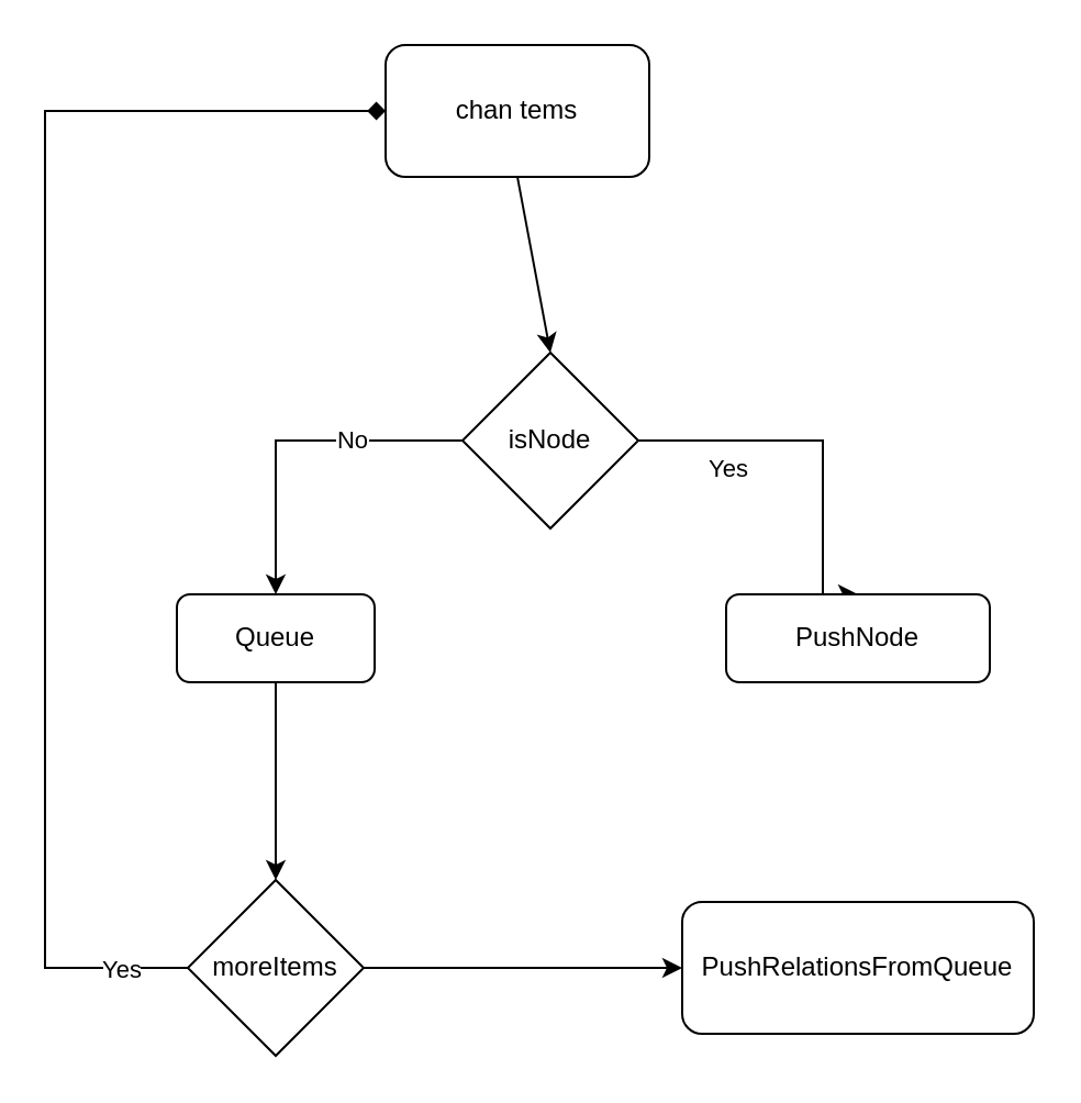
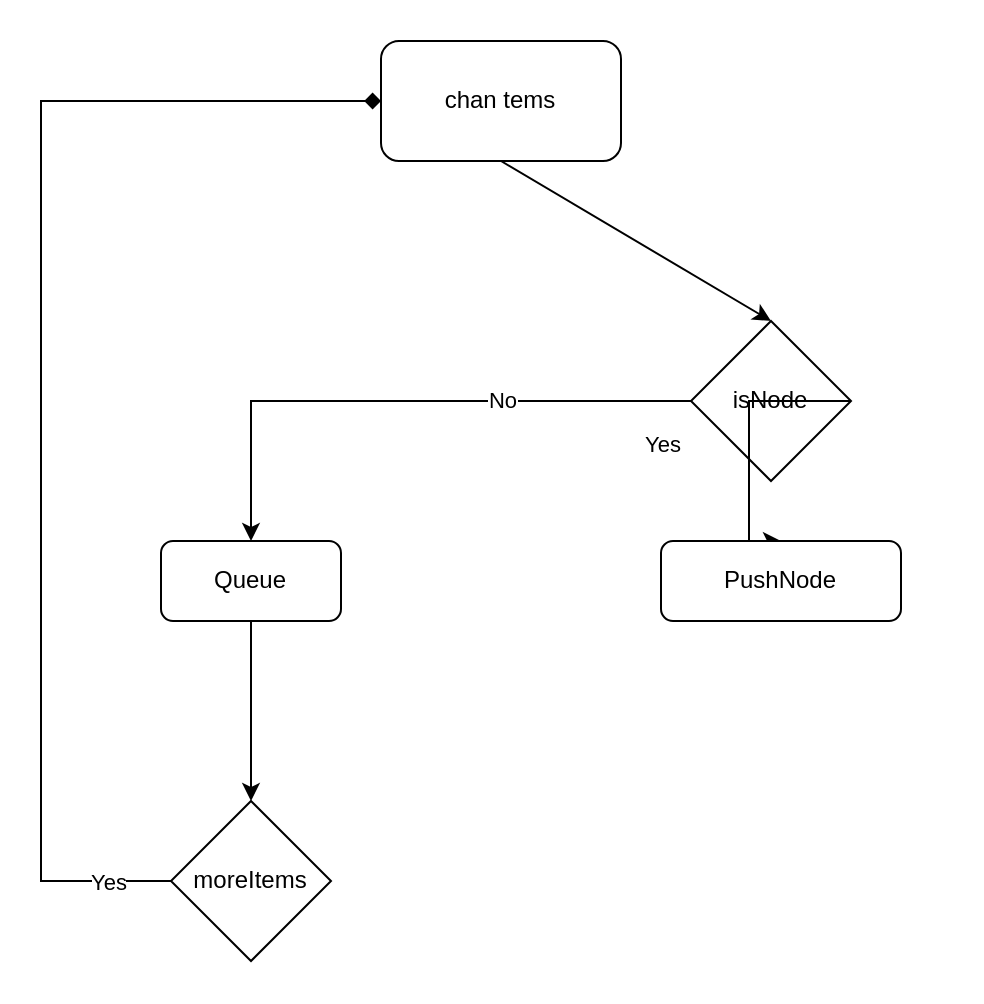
  <mxCell id="0" />
  <mxCell id="1" parent="0" />
- <mxCell id="2" value="chan tems" style="rounded=1;whiteSpace=wrap;html=1;" vertex="1" parent="1"><mxGeometry x="175" y="20" width="120" height="60" as="geometry" /></mxCell>
- <mxCell id="3" value="isNode" style="rhombus;whiteSpace=wrap;html=1;" vertex="1" parent="1"><mxGeometry x="210" y="160" width="80" height="80" as="geometry" /></mxCell>
+ <mxCell id="2" value="chan tems" style="rounded=1;whiteSpace=wrap;html=1;" vertex="1" parent="1"><mxGeometry x="190" y="20" width="120" height="60" as="geometry" /></mxCell>
+ <mxCell id="3" value="isNode" style="rhombus;whiteSpace=wrap;html=1;" vertex="1" parent="1"><mxGeometry x="345" y="160" width="80" height="80" as="geometry" /></mxCell>
  <mxCell id="4" value="" style="endArrow=classic;html=1;rounded=0;exitX=1;exitY=0.5;exitDx=0;exitDy=0;edgeStyle=orthogonalEdgeStyle;entryX=0.5;entryY=0;entryDx=0;entryDy=0;" edge="1" parent="1" source="3" target="6"><mxGeometry width="50" height="50" relative="1" as="geometry"><mxPoint x="340" y="210" as="sourcePoint" /><mxPoint x="400" y="290" as="targetPoint" /><Array as="points"><mxPoint x="374" y="200" /></Array></mxGeometry></mxCell>
  <mxCell id="5" value="Yes" style="edgeLabel;html=1;align=center;verticalAlign=middle;resizable=0;points=[];" vertex="1" connectable="0" parent="4"><mxGeometry x="0.436" y="-1" relative="1" as="geometry"><mxPoint x="-43" y="-26" as="offset" /></mxGeometry></mxCell>
  <mxCell id="6" value="PushNode" style="rounded=1;whiteSpace=wrap;html=1;" vertex="1" parent="1"><mxGeometry x="330" y="270" width="120" height="40" as="geometry" /></mxCell>
  <mxCell id="7" value="No" style="endArrow=classic;html=1;rounded=0;exitX=0;exitY=0.5;exitDx=0;exitDy=0;entryX=0.5;entryY=0;entryDx=0;entryDy=0;edgeStyle=orthogonalEdgeStyle;" edge="1" parent="1" source="3" target="8"><mxGeometry x="-0.355" width="50" height="50" relative="1" as="geometry"><mxPoint x="90" y="310" as="sourcePoint" /><mxPoint x="50" y="320" as="targetPoint" /><mxPoint as="offset" /></mxGeometry></mxCell>
  <mxCell id="8" value="Queue" style="rounded=1;whiteSpace=wrap;html=1;" vertex="1" parent="1"><mxGeometry x="80" y="270" width="90" height="40" as="geometry" /></mxCell>
  <mxCell id="9" value="" style="endArrow=classic;html=1;rounded=0;entryX=0.5;entryY=0;entryDx=0;entryDy=0;exitX=0.5;exitY=1;exitDx=0;exitDy=0;" edge="1" parent="1" source="2" target="3"><mxGeometry width="50" height="50" relative="1" as="geometry"><mxPoint x="330" y="220" as="sourcePoint" /><mxPoint x="250" y="-10" as="targetPoint" /></mxGeometry></mxCell>
  <mxCell id="10" value="moreItems" style="rhombus;whiteSpace=wrap;html=1;" vertex="1" parent="1"><mxGeometry x="85" y="400" width="80" height="80" as="geometry" /></mxCell>
  <mxCell id="11" value="" style="endArrow=diamond;html=1;rounded=0;exitX=0;exitY=0.5;exitDx=0;exitDy=0;edgeStyle=orthogonalEdgeStyle;entryX=0;entryY=0.5;entryDx=0;entryDy=0;" edge="1" parent="1" source="10" target="2"><mxGeometry width="50" height="50" relative="1" as="geometry"><mxPoint x="170" y="240" as="sourcePoint" /><mxPoint x="170" y="-90" as="targetPoint" /><Array as="points"><mxPoint x="20" y="440" /><mxPoint x="20" y="50" /></Array></mxGeometry></mxCell>
  <mxCell id="12" value="Yes" style="edgeLabel;html=1;align=center;verticalAlign=middle;resizable=0;points=[];" vertex="1" connectable="0" parent="11"><mxGeometry x="-0.899" relative="1" as="geometry"><mxPoint as="offset" /></mxGeometry></mxCell>
  <mxCell id="13" value="" style="endArrow=classic;html=1;rounded=0;exitX=0.5;exitY=1;exitDx=0;exitDy=0;entryX=0.5;entryY=0;entryDx=0;entryDy=0;" edge="1" parent="1" source="8" target="10"><mxGeometry width="50" height="50" relative="1" as="geometry"><mxPoint x="170" y="370" as="sourcePoint" /><mxPoint x="220" y="320" as="targetPoint" /></mxGeometry></mxCell>
- <mxCell id="14" value="PushRelationsFromQueue" style="rounded=1;whiteSpace=wrap;html=1;" vertex="1" parent="1"><mxGeometry x="310" y="410" width="160" height="60" as="geometry" /></mxCell>
- <mxCell id="15" value="" style="endArrow=classic;html=1;rounded=0;exitX=1;exitY=0.5;exitDx=0;exitDy=0;entryX=0;entryY=0.5;entryDx=0;entryDy=0;" edge="1" parent="1" source="10" target="14"><mxGeometry width="50" height="50" relative="1" as="geometry"><mxPoint x="270" y="370" as="sourcePoint" /><mxPoint x="320" y="320" as="targetPoint" /></mxGeometry></mxCell>
